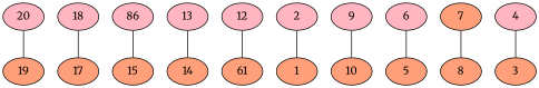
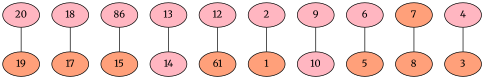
  graph {
    fontname=Merriweather
    node [fillcolor=lightsalmon fontname=Merriweather style=filled]
    edge [fontname=Merriweather]
    19
    20 [fillcolor=lightpink]
    17
    18 [fillcolor=lightpink]
    n5 [fillcolor=lightpink label=86]
    15
-   14
+   14 [fillcolor=lightpink]
    13 [fillcolor=lightpink]
    n9 [label=61]
    12 [fillcolor=lightpink]
    1
    2 [fillcolor=lightpink]
-   10
+   10 [fillcolor=lightpink]
    9 [fillcolor=lightpink]
    5
    6 [fillcolor=lightpink]
    7
    8
    3
    4 [fillcolor=lightpink]
    20 -- 19
    18 -- 17
    n5 -- 15
    13 -- 14
    12 -- n9
    2 -- 1
    9 -- 10
    6 -- 5
    7 -- 8
    4 -- 3
  }
